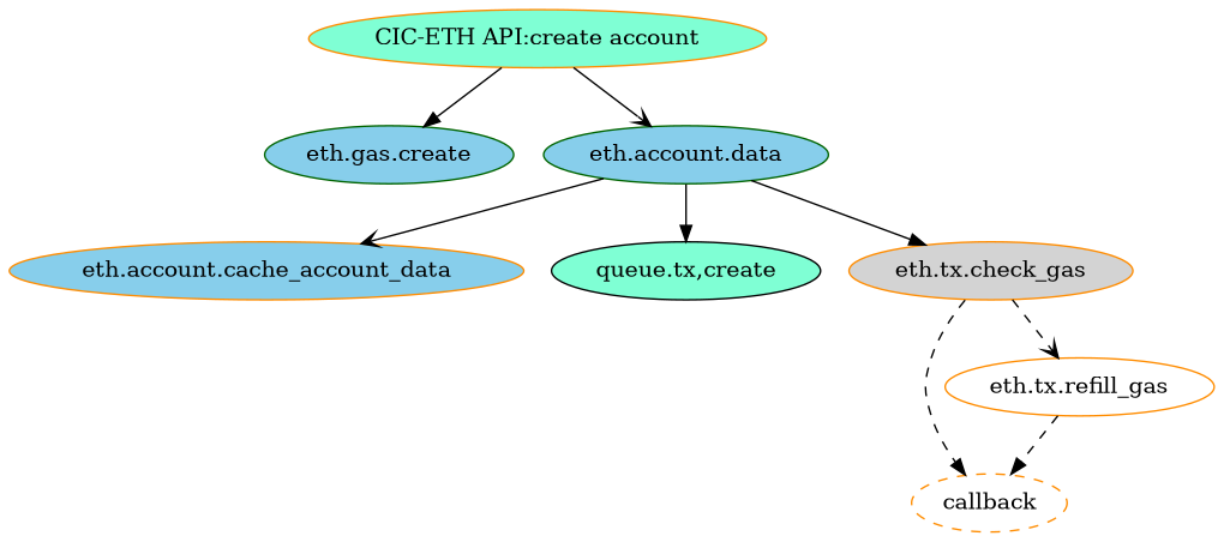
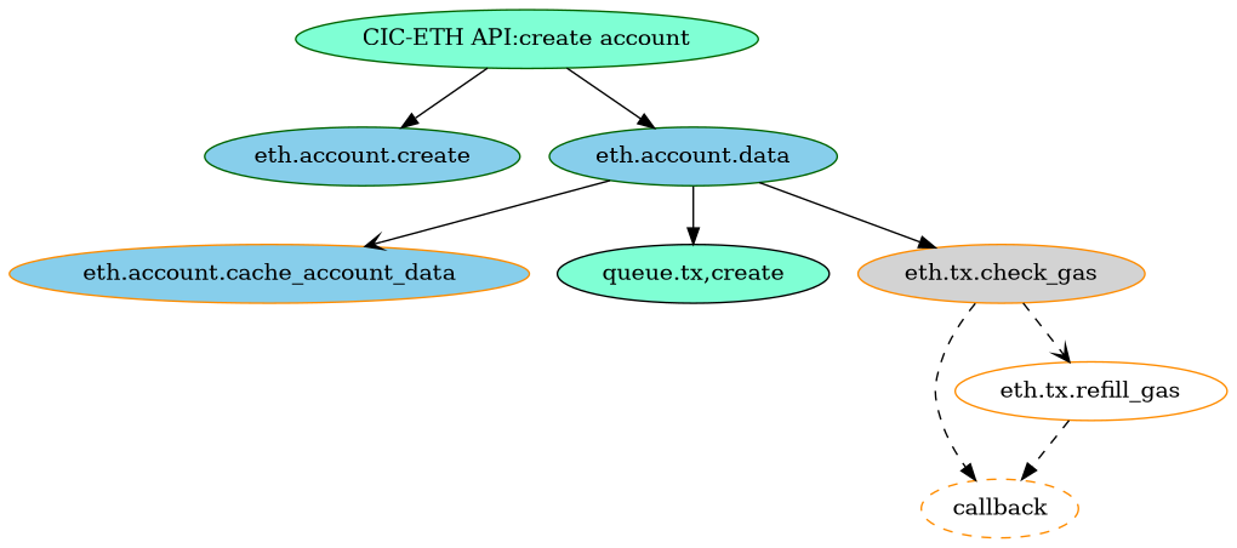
  digraph {
    node [color=darkorange fillcolor=skyblue style=filled]
    edge [arrowhead=normal]
-   n1 [fillcolor=aquamarine label="CIC-ETH API:\create account" shape=ellipse]
-   "eth.account.create" [color=darkgreen label="eth.gas.create"]
+   n1 [color=darkgreen fillcolor=aquamarine label="CIC-ETH API:\create account" shape=ellipse]
+   "eth.account.create" [color=darkgreen]
    n3 [color=darkgreen label="eth.account.data"]
    "eth.account.cache_account_data"
    "queue.tx,create" [color=black fillcolor=aquamarine]
    "eth.tx.check_gas" [fillcolor=lightgrey]
    n7 [fillcolor=white label=callback shape=ellipse style="dashed,filled"]
    "eth.tx.refill_gas" [fillcolor=white]
    n1 -> "eth.account.create"
-   n1 -> n3 [arrowhead=vee]
+   n1 -> n3
    n3 -> "eth.account.cache_account_data" [arrowhead=vee]
    n3 -> "queue.tx,create"
    n3 -> "eth.tx.check_gas"
    "eth.tx.check_gas" -> n7 [style=dashed]
    "eth.tx.check_gas" -> "eth.tx.refill_gas" [arrowhead=vee style=dashed]
    "eth.tx.refill_gas" -> n7 [style=dashed]
  }
